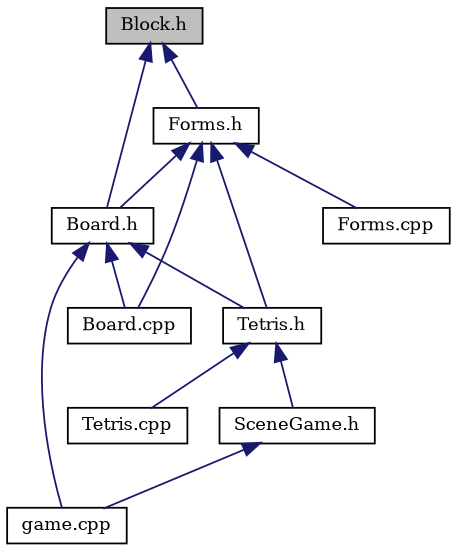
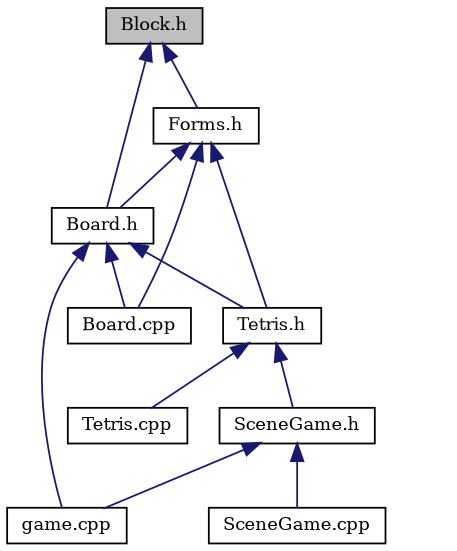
  digraph {
    fontname="DejaVu Serif"
    node [color=black fillcolor=white fontname="DejaVu Serif" fontsize=10 shape=record style=filled]
    edge [color=midnightblue dir=back fontname="DejaVu Serif" fontsize=10 labelfontname=Helvetica labelfontsize=10 style=solid]
    n1 [fillcolor=grey75 fontcolor=black height=0.2 label="Block.h" width=0.4]
    n2 [height=0.2 label="Board.h" width=0.4]
    n3 [height=0.2 label="Forms.h" width=0.4]
    n4 [height=0.2 label="Board.cpp" width=0.4]
    n5 [height=0.2 label="Tetris.h" width=0.4]
    n6 [height=0.2 label="game.cpp" width=0.4]
-   n7 [height=0.2 label="Forms.cpp" width=0.4]
    n8 [height=0.2 label="SceneGame.h" width=0.4]
+   n9 [height=0.2 label="SceneGame.cpp" width=0.4]
    n10 [height=0.2 label="Tetris.cpp" width=0.4]
    n1 -> n2
    n1 -> n3
    n2 -> n4
    n2 -> n5
    n2 -> n6
    n3 -> n2
    n3 -> n4
    n3 -> n5
-   n3 -> n7
    n5 -> n8
    n5 -> n10
    n8 -> n6
+   n8 -> n9
  }
